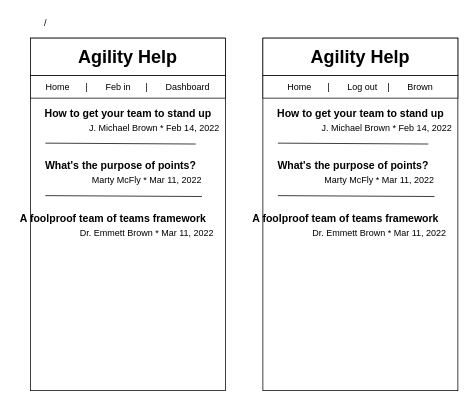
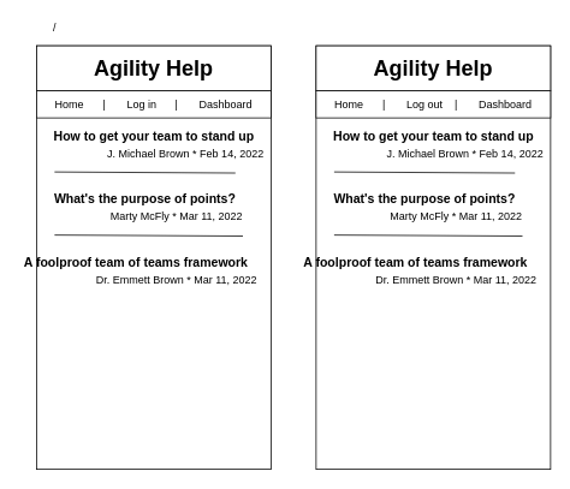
  <mxCell id="0" />
  <mxCell id="1" parent="0" />
  <mxCell id="2" value="" style="rounded=0;whiteSpace=wrap;html=1;" parent="1" vertex="1"><mxGeometry x="40" y="50" width="260" height="470" as="geometry" /></mxCell>
  <mxCell id="3" value="&lt;h1&gt;Agility Help&lt;/h1&gt;" style="rounded=0;whiteSpace=wrap;html=1;" parent="1" vertex="1"><mxGeometry x="40" y="50" width="260" height="50" as="geometry" /></mxCell>
  <mxCell id="4" value="&lt;h3&gt;How to get your team to stand up&lt;/h3&gt;" style="text;html=1;resizable=0;autosize=1;align=center;verticalAlign=middle;points=[];fillColor=none;strokeColor=none;rounded=0;" parent="1" vertex="1"><mxGeometry x="50" y="125" width="240" height="50" as="geometry" /></mxCell>
  <mxCell id="5" value="J. Michael Brown * Feb 14, 2022" style="text;html=1;resizable=0;autosize=1;align=center;verticalAlign=middle;points=[];fillColor=none;strokeColor=none;rounded=0;" parent="1" vertex="1"><mxGeometry x="110" y="160" width="190" height="20" as="geometry" /></mxCell>
  <mxCell id="6" value="&lt;h3&gt;What's the purpose of points?&lt;/h3&gt;" style="text;html=1;resizable=0;autosize=1;align=center;verticalAlign=middle;points=[];fillColor=none;strokeColor=none;rounded=0;" parent="1" vertex="1"><mxGeometry x="50" y="195" width="220" height="50" as="geometry" /></mxCell>
  <mxCell id="7" value="Marty McFly * Mar 11, 2022" style="text;html=1;resizable=0;autosize=1;align=center;verticalAlign=middle;points=[];fillColor=none;strokeColor=none;rounded=0;" parent="1" vertex="1"><mxGeometry x="115" y="230" width="160" height="20" as="geometry" /></mxCell>
  <mxCell id="8" value="" style="endArrow=none;html=1;entryX=0.957;entryY=-0.076;entryDx=0;entryDy=0;entryPerimeter=0;" parent="1" target="6" edge="1"><mxGeometry width="50" height="50" relative="1" as="geometry"><mxPoint x="60" y="190" as="sourcePoint" /><mxPoint x="200" y="190" as="targetPoint" /></mxGeometry></mxCell>
  <mxCell id="9" value="&lt;h3&gt;A foolproof team of teams framework&lt;/h3&gt;" style="text;html=1;resizable=0;autosize=1;align=center;verticalAlign=middle;points=[];fillColor=none;strokeColor=none;rounded=0;" parent="1" vertex="1"><mxGeometry x="20" y="265" width="260" height="50" as="geometry" /></mxCell>
  <mxCell id="10" value="Dr. Emmett Brown * Mar 11, 2022" style="text;html=1;resizable=0;autosize=1;align=center;verticalAlign=middle;points=[];fillColor=none;strokeColor=none;rounded=0;" parent="1" vertex="1"><mxGeometry x="100" y="300" width="190" height="20" as="geometry" /></mxCell>
  <mxCell id="11" value="" style="endArrow=none;html=1;entryX=0.957;entryY=-0.076;entryDx=0;entryDy=0;entryPerimeter=0;" parent="1" target="9" edge="1"><mxGeometry width="50" height="50" relative="1" as="geometry"><mxPoint x="60" y="260" as="sourcePoint" /><mxPoint x="200" y="260" as="targetPoint" /></mxGeometry></mxCell>
- <mxCell id="12" value="&lt;p&gt;Home&lt;span style=&quot;white-space: pre&quot;&gt;&#09;&lt;/span&gt;|&lt;span style=&quot;white-space: pre&quot;&gt;&#09;&lt;/span&gt;Feb in&lt;span style=&quot;white-space: pre&quot;&gt;&#09;&lt;/span&gt;|&lt;span style=&quot;white-space: pre&quot;&gt;&#09;&lt;/span&gt;Dashboard&lt;/p&gt;" style="rounded=0;whiteSpace=wrap;html=1;" parent="1" vertex="1"><mxGeometry x="40" y="100" width="260" height="30" as="geometry" /></mxCell>
+ <mxCell id="12" value="&lt;p&gt;Home&lt;span style=&quot;white-space: pre&quot;&gt;&#09;&lt;/span&gt;|&lt;span style=&quot;white-space: pre&quot;&gt;&#09;&lt;/span&gt;Log in&lt;span style=&quot;white-space: pre&quot;&gt;&#09;&lt;/span&gt;|&lt;span style=&quot;white-space: pre&quot;&gt;&#09;&lt;/span&gt;Dashboard&lt;/p&gt;" style="rounded=0;whiteSpace=wrap;html=1;" parent="1" vertex="1"><mxGeometry x="40" y="100" width="260" height="30" as="geometry" /></mxCell>
  <mxCell id="13" value="" style="rounded=0;whiteSpace=wrap;html=1;" parent="1" vertex="1"><mxGeometry x="350" y="50" width="260" height="470" as="geometry" /></mxCell>
  <mxCell id="14" value="&lt;h1&gt;Agility Help&lt;/h1&gt;" style="rounded=0;whiteSpace=wrap;html=1;" parent="1" vertex="1"><mxGeometry x="350" y="50" width="260" height="50" as="geometry" /></mxCell>
  <mxCell id="15" value="&lt;h3&gt;How to get your team to stand up&lt;/h3&gt;" style="text;html=1;resizable=0;autosize=1;align=center;verticalAlign=middle;points=[];fillColor=none;strokeColor=none;rounded=0;" parent="1" vertex="1"><mxGeometry x="360" y="125" width="240" height="50" as="geometry" /></mxCell>
  <mxCell id="16" value="J. Michael Brown * Feb 14, 2022" style="text;html=1;resizable=0;autosize=1;align=center;verticalAlign=middle;points=[];fillColor=none;strokeColor=none;rounded=0;" parent="1" vertex="1"><mxGeometry x="420" y="160" width="190" height="20" as="geometry" /></mxCell>
  <mxCell id="17" value="&lt;h3&gt;What's the purpose of points?&lt;/h3&gt;" style="text;html=1;resizable=0;autosize=1;align=center;verticalAlign=middle;points=[];fillColor=none;strokeColor=none;rounded=0;" parent="1" vertex="1"><mxGeometry x="360" y="195" width="220" height="50" as="geometry" /></mxCell>
  <mxCell id="18" value="Marty McFly * Mar 11, 2022" style="text;html=1;resizable=0;autosize=1;align=center;verticalAlign=middle;points=[];fillColor=none;strokeColor=none;rounded=0;" parent="1" vertex="1"><mxGeometry x="425" y="230" width="160" height="20" as="geometry" /></mxCell>
  <mxCell id="19" value="" style="endArrow=none;html=1;entryX=0.957;entryY=-0.076;entryDx=0;entryDy=0;entryPerimeter=0;" parent="1" target="17" edge="1"><mxGeometry width="50" height="50" relative="1" as="geometry"><mxPoint x="370" y="190" as="sourcePoint" /><mxPoint x="510" y="190" as="targetPoint" /></mxGeometry></mxCell>
  <mxCell id="20" value="&lt;h3&gt;A foolproof team of teams framework&lt;/h3&gt;" style="text;html=1;resizable=0;autosize=1;align=center;verticalAlign=middle;points=[];fillColor=none;strokeColor=none;rounded=0;" parent="1" vertex="1"><mxGeometry x="330" y="265" width="260" height="50" as="geometry" /></mxCell>
  <mxCell id="21" value="Dr. Emmett Brown * Mar 11, 2022" style="text;html=1;resizable=0;autosize=1;align=center;verticalAlign=middle;points=[];fillColor=none;strokeColor=none;rounded=0;" parent="1" vertex="1"><mxGeometry x="410" y="300" width="190" height="20" as="geometry" /></mxCell>
  <mxCell id="22" value="" style="endArrow=none;html=1;entryX=0.957;entryY=-0.076;entryDx=0;entryDy=0;entryPerimeter=0;" parent="1" target="20" edge="1"><mxGeometry width="50" height="50" relative="1" as="geometry"><mxPoint x="370" y="260" as="sourcePoint" /><mxPoint x="510" y="260" as="targetPoint" /></mxGeometry></mxCell>
- <mxCell id="23" value="&lt;p&gt;Home&lt;span style=&quot;white-space: pre&quot;&gt;&#09;&lt;/span&gt;|&lt;span style=&quot;white-space: pre&quot;&gt;&#09;&lt;/span&gt;Log out&lt;span style=&quot;white-space: pre&quot;&gt;&#09;&lt;/span&gt;|&lt;span style=&quot;white-space: pre&quot;&gt;&#09;&lt;/span&gt;Brown&lt;/p&gt;" style="rounded=0;whiteSpace=wrap;html=1;" parent="1" vertex="1"><mxGeometry x="350" y="100" width="260" height="30" as="geometry" /></mxCell>
+ <mxCell id="23" value="&lt;p&gt;Home&lt;span style=&quot;white-space: pre&quot;&gt;&#09;&lt;/span&gt;|&lt;span style=&quot;white-space: pre&quot;&gt;&#09;&lt;/span&gt;Log out&lt;span style=&quot;white-space: pre&quot;&gt;&#09;&lt;/span&gt;|&lt;span style=&quot;white-space: pre&quot;&gt;&#09;&lt;/span&gt;Dashboard&lt;/p&gt;" style="rounded=0;whiteSpace=wrap;html=1;" parent="1" vertex="1"><mxGeometry x="350" y="100" width="260" height="30" as="geometry" /></mxCell>
  <mxCell id="24" value="/" style="text;html=1;resizable=0;autosize=1;align=center;verticalAlign=middle;points=[];fillColor=none;strokeColor=none;rounded=0;" vertex="1" parent="1"><mxGeometry x="50" y="20" width="20" height="20" as="geometry" /></mxCell>
